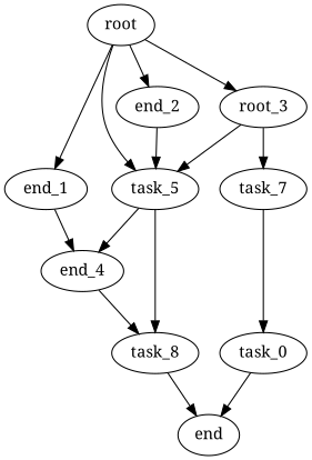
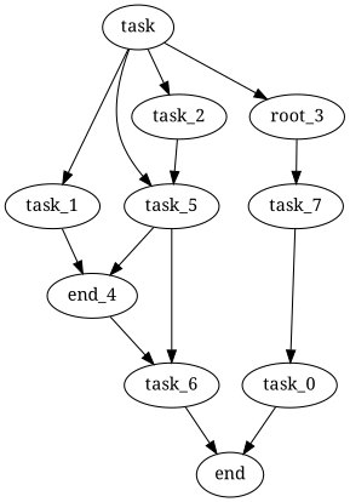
  digraph {
    fontname="Noto Serif"
    node [fontname="Noto Serif"]
    edge [fontname="Noto Serif"]
    n1 [label=end_4]
-   task_1 [label=end_1]
-   task_8
+   task_1
+   task_8 [label=task_6]
    task_5
-   task_2 [label=end_2]
+   task_2
    n6 [label=root_3]
    task_7
    n8 [label=task_0]
    end
-   root
+   root [label=task]
    n1 -> task_8
    task_1 -> n1
    task_8 -> end
    task_5 -> n1
    task_5 -> task_8
    task_2 -> task_5
-   n6 -> task_5
    n6 -> task_7
    task_7 -> n8
    n8 -> end
    root -> task_1
    root -> task_5
    root -> task_2
    root -> n6
  }
